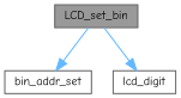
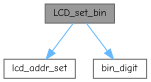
  digraph {
    fontname="Comic Neue"
    rankdir=TB
    node [color=grey40 fillcolor=white fontname="Comic Neue" fontsize=10 shape=box style=filled]
    edge [color=steelblue1 fontname="Comic Neue" fontsize=10 labelfontname=Helvetica labelfontsize=10 style=solid]
    n1 [color=gray40 fillcolor=grey60 fontcolor=black height=0.2 label=LCD_set_bin width=0.4]
-   n2 [height=0.2 label=bin_addr_set width=0.4]
-   n3 [height=0.2 label=lcd_digit width=0.4]
+   n2 [height=0.2 label=lcd_addr_set width=0.4]
+   n3 [height=0.2 label=bin_digit width=0.4]
    n1 -> n2
    n1 -> n3
  }
